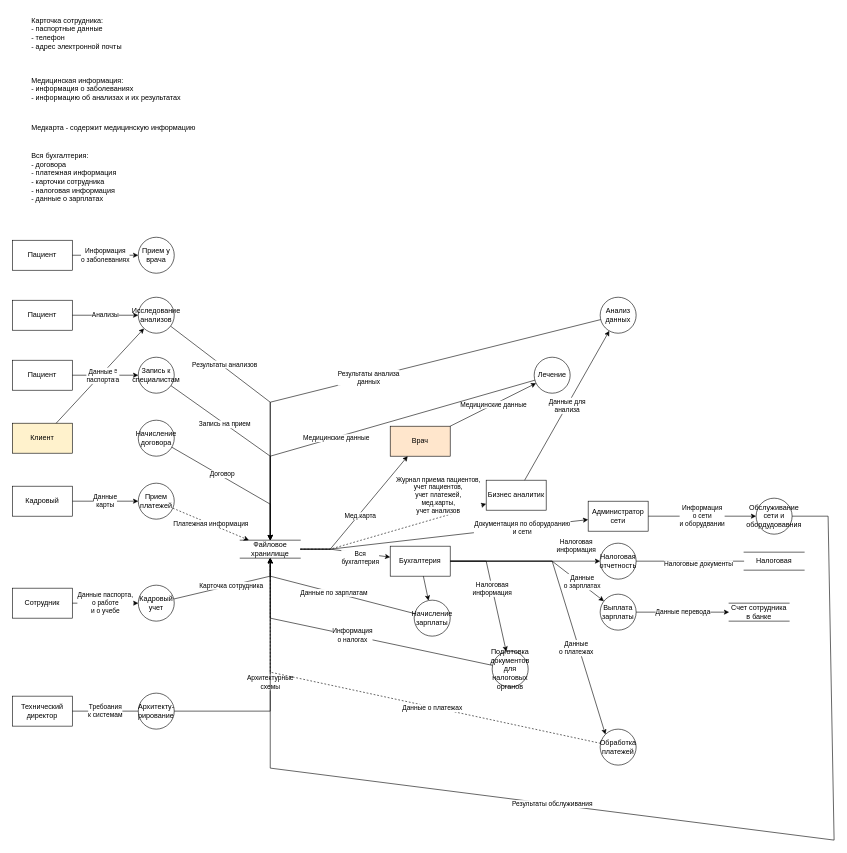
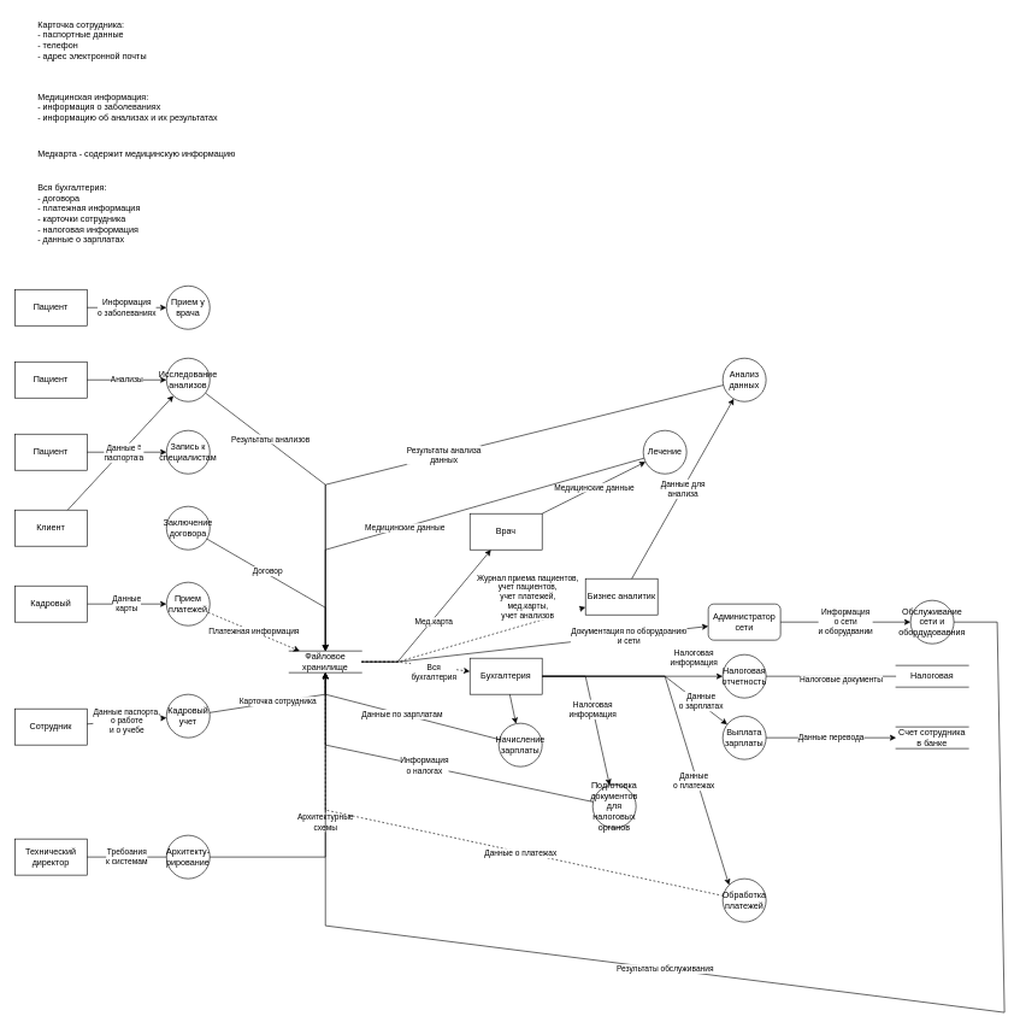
  <mxCell id="0" />
  <mxCell id="1" parent="0" />
  <mxCell id="2" value="Запись к специалистам" style="shape=ellipse;html=1;dashed=0;whiteSpace=wrap;aspect=fixed;perimeter=ellipsePerimeter;" vertex="1" parent="1"><mxGeometry x="230" y="595" width="60" height="60" as="geometry" /></mxCell>
  <mxCell id="3" value="Пациент" style="html=1;dashed=0;whiteSpace=wrap;" vertex="1" parent="1"><mxGeometry x="20" y="600" width="100" height="50" as="geometry" /></mxCell>
  <mxCell id="4" value="&lt;div&gt;Данные&lt;/div&gt;&lt;div&gt;паспорта&lt;/div&gt;" style="endArrow=classic;html=1;rounded=0;" edge="1" parent="1" source="3" target="2"><mxGeometry width="50" height="50" relative="1" as="geometry"><mxPoint x="290" y="1000" as="sourcePoint" /><mxPoint x="340" y="950" as="targetPoint" /></mxGeometry></mxCell>
- <mxCell id="5" value="Начисление договора" style="shape=ellipse;html=1;dashed=0;whiteSpace=wrap;aspect=fixed;perimeter=ellipsePerimeter;" vertex="1" parent="1"><mxGeometry x="230" y="700" width="60" height="60" as="geometry" /></mxCell>
- <mxCell id="6" value="Клиент" style="html=1;dashed=0;whiteSpace=wrap;fillColor=#fff2cc;" vertex="1" parent="1"><mxGeometry x="20" y="705" width="100" height="50" as="geometry" /></mxCell>
+ <mxCell id="5" value="Заключение договора" style="shape=ellipse;html=1;dashed=0;whiteSpace=wrap;aspect=fixed;perimeter=ellipsePerimeter;" vertex="1" parent="1"><mxGeometry x="230" y="700" width="60" height="60" as="geometry" /></mxCell>
+ <mxCell id="6" value="Клиент" style="html=1;dashed=0;whiteSpace=wrap;" vertex="1" parent="1"><mxGeometry x="20" y="705" width="100" height="50" as="geometry" /></mxCell>
  <mxCell id="7" value="&lt;div&gt;Данные&lt;/div&gt;&lt;div&gt;паспорта&lt;/div&gt;" style="endArrow=classic;html=1;rounded=0;" edge="1" parent="1" source="6" target="42"><mxGeometry width="50" height="50" relative="1" as="geometry"><mxPoint x="290" y="1105" as="sourcePoint" /><mxPoint x="340" y="1055" as="targetPoint" /></mxGeometry></mxCell>
  <mxCell id="8" value="&lt;div&gt;Данные&lt;/div&gt;&lt;div&gt;карты&lt;/div&gt;" style="edgeStyle=orthogonalEdgeStyle;rounded=0;orthogonalLoop=1;jettySize=auto;html=1;" edge="1" parent="1" source="9" target="10"><mxGeometry relative="1" as="geometry" /></mxCell>
  <mxCell id="9" value="Кадровый" style="html=1;dashed=0;whiteSpace=wrap;" vertex="1" parent="1"><mxGeometry x="20" y="810" width="100" height="50" as="geometry" /></mxCell>
  <mxCell id="10" value="Прием платежей" style="shape=ellipse;html=1;dashed=0;whiteSpace=wrap;aspect=fixed;perimeter=ellipsePerimeter;" vertex="1" parent="1"><mxGeometry x="230" y="805" width="60" height="60" as="geometry" /></mxCell>
  <mxCell id="11" value="Файловое хранилище" style="html=1;dashed=0;whiteSpace=wrap;shape=partialRectangle;right=0;left=0;" vertex="1" parent="1"><mxGeometry x="400" y="900" width="100" height="30" as="geometry" /></mxCell>
  <mxCell id="12" value="Платежная информация" style="endArrow=classic;html=1;rounded=0;dashed=1;" edge="1" parent="1" source="10" target="11"><mxGeometry width="50" height="50" relative="1" as="geometry"><mxPoint x="290" y="1000" as="sourcePoint" /><mxPoint x="340" y="950" as="targetPoint" /></mxGeometry></mxCell>
  <mxCell id="13" value="Налоговая отчетность" style="shape=ellipse;html=1;dashed=0;whiteSpace=wrap;aspect=fixed;perimeter=ellipsePerimeter;" vertex="1" parent="1"><mxGeometry x="1000" y="905" width="60" height="60" as="geometry" /></mxCell>
- <mxCell id="14" value="&lt;div&gt;Вся&lt;/div&gt;&lt;div&gt;бухгалтерия&lt;/div&gt;" style="endArrow=classic;html=1;rounded=0;" edge="1" parent="1" source="11" target="29"><mxGeometry x="0.346" y="-8" width="50" height="50" relative="1" as="geometry"><mxPoint x="290" y="1000" as="sourcePoint" /><mxPoint x="340" y="950" as="targetPoint" /><Array as="points"><mxPoint x="550" y="915" /></Array><mxPoint as="offset" /></mxGeometry></mxCell>
+ <mxCell id="14" value="&lt;div&gt;Вся&lt;/div&gt;&lt;div&gt;бухгалтерия&lt;/div&gt;" style="endArrow=classic;html=1;rounded=0;dashed=1;" edge="1" parent="1" source="11" target="29"><mxGeometry x="0.346" y="-8" width="50" height="50" relative="1" as="geometry"><mxPoint x="290" y="1000" as="sourcePoint" /><mxPoint x="340" y="950" as="targetPoint" /><Array as="points"><mxPoint x="550" y="915" /></Array><mxPoint as="offset" /></mxGeometry></mxCell>
  <mxCell id="15" value="Сотрудник" style="html=1;dashed=0;whiteSpace=wrap;" vertex="1" parent="1"><mxGeometry x="20" y="980" width="100" height="50" as="geometry" /></mxCell>
- <mxCell id="16" value="Кадровый учет" style="shape=ellipse;html=1;dashed=0;whiteSpace=wrap;aspect=fixed;perimeter=ellipsePerimeter;" vertex="1" parent="1"><mxGeometry x="230" y="975" width="60" height="60" as="geometry" /></mxCell>
+ <mxCell id="16" value="Кадровый учет" style="shape=ellipse;html=1;dashed=0;whiteSpace=wrap;aspect=fixed;perimeter=ellipsePerimeter;" vertex="1" parent="1"><mxGeometry x="230" y="960" width="60" height="60" as="geometry" /></mxCell>
  <mxCell id="17" value="&lt;div&gt;Данные паспорта,&lt;/div&gt;&lt;div&gt;о работе&lt;/div&gt;&lt;div&gt;и о учебе&lt;/div&gt;" style="endArrow=classic;html=1;rounded=0;" edge="1" parent="1" source="15" target="16"><mxGeometry width="50" height="50" relative="1" as="geometry"><mxPoint x="360" y="1000" as="sourcePoint" /><mxPoint x="410" y="950" as="targetPoint" /></mxGeometry></mxCell>
  <mxCell id="18" value="Выплата зарплаты" style="shape=ellipse;html=1;dashed=0;whiteSpace=wrap;aspect=fixed;perimeter=ellipsePerimeter;" vertex="1" parent="1"><mxGeometry x="1000" y="990" width="60" height="60" as="geometry" /></mxCell>
  <mxCell id="19" value="&lt;div&gt;Данные&lt;/div&gt;&lt;div&gt;о зарплатах&lt;/div&gt;" style="endArrow=classic;html=1;rounded=0;" edge="1" parent="1" source="29" target="18"><mxGeometry x="0.656" y="3" width="50" height="50" relative="1" as="geometry"><mxPoint x="120" y="1084.408" as="sourcePoint" /><mxPoint x="380" y="930" as="targetPoint" /><Array as="points"><mxPoint x="920" y="935" /></Array><mxPoint as="offset" /></mxGeometry></mxCell>
  <mxCell id="20" value="Технический директор" style="html=1;dashed=0;whiteSpace=wrap;" vertex="1" parent="1"><mxGeometry x="20" y="1160" width="100" height="50" as="geometry" /></mxCell>
  <mxCell id="21" value="Архитекту-рирование" style="shape=ellipse;html=1;dashed=0;whiteSpace=wrap;aspect=fixed;perimeter=ellipsePerimeter;" vertex="1" parent="1"><mxGeometry x="230" y="1155" width="60" height="60" as="geometry" /></mxCell>
  <mxCell id="22" value="&lt;div&gt;Требоания&lt;/div&gt;&lt;div&gt;к системам&lt;/div&gt;" style="endArrow=none;html=1;rounded=0;" edge="1" parent="1" source="20" target="21"><mxGeometry width="50" height="50" relative="1" as="geometry"><mxPoint x="330" y="980" as="sourcePoint" /><mxPoint x="380" y="930" as="targetPoint" /></mxGeometry></mxCell>
  <mxCell id="23" value="Обслуживание сети и обордудовавния" style="shape=ellipse;html=1;dashed=0;whiteSpace=wrap;aspect=fixed;perimeter=ellipsePerimeter;" vertex="1" parent="1"><mxGeometry x="1260" y="830" width="60" height="60" as="geometry" /></mxCell>
- <mxCell id="24" value="Администратор сети" style="html=1;dashed=0;whiteSpace=wrap;" vertex="1" parent="1"><mxGeometry x="980" y="835" width="100" height="50" as="geometry" /></mxCell>
+ <mxCell id="24" value="Администратор сети" style="html=1;dashed=0;whiteSpace=wrap;rounded=1;" vertex="1" parent="1"><mxGeometry x="980" y="835" width="100" height="50" as="geometry" /></mxCell>
  <mxCell id="25" value="&lt;div&gt;Архитектурные&lt;/div&gt;&lt;div&gt;схемы&lt;/div&gt;" style="endArrow=classic;html=1;rounded=0;" edge="1" parent="1" source="21" target="11"><mxGeometry width="50" height="50" relative="1" as="geometry"><mxPoint x="-20" y="1340" as="sourcePoint" /><mxPoint x="400" y="1185" as="targetPoint" /><Array as="points"><mxPoint x="450" y="1185" /></Array></mxGeometry></mxCell>
  <mxCell id="26" value="&lt;div&gt;Документация по оборудоанию&lt;/div&gt;&lt;div&gt;и сети&lt;/div&gt;" style="endArrow=classic;html=1;rounded=0;" edge="1" parent="1" source="11" target="24"><mxGeometry x="0.541" y="-2" width="50" height="50" relative="1" as="geometry"><mxPoint x="450" y="1200" as="sourcePoint" /><mxPoint x="260" y="1270" as="targetPoint" /><Array as="points"><mxPoint x="550" y="915" /></Array><mxPoint as="offset" /></mxGeometry></mxCell>
  <mxCell id="27" value="&lt;div&gt;Информация&lt;/div&gt;&lt;div&gt;о сети&lt;/div&gt;&lt;div&gt;и оборудвании&lt;/div&gt;" style="endArrow=classic;html=1;rounded=0;" edge="1" parent="1" source="24" target="23"><mxGeometry width="50" height="50" relative="1" as="geometry"><mxPoint x="910" y="560" as="sourcePoint" /><mxPoint x="960" y="510" as="targetPoint" /></mxGeometry></mxCell>
  <mxCell id="28" value="Бизнес аналитик" style="html=1;dashed=0;whiteSpace=wrap;" vertex="1" parent="1"><mxGeometry x="810" y="800" width="100" height="50" as="geometry" /></mxCell>
  <mxCell id="29" value="Бухгалтерия" style="html=1;dashed=0;whiteSpace=wrap;" vertex="1" parent="1"><mxGeometry x="650" y="910" width="100" height="50" as="geometry" /></mxCell>
  <mxCell id="30" value="&lt;div&gt;Налоговая&lt;/div&gt;&lt;div&gt;информация&lt;/div&gt;" style="endArrow=classic;html=1;rounded=0;" edge="1" parent="1" source="29" target="13"><mxGeometry x="0.68" y="25" width="50" height="50" relative="1" as="geometry"><mxPoint x="640" y="1250" as="sourcePoint" /><mxPoint x="690" y="1200" as="targetPoint" /><mxPoint as="offset" /></mxGeometry></mxCell>
  <mxCell id="31" value="Карточка сотрудника" style="endArrow=classic;html=1;rounded=0;" edge="1" parent="1" source="16" target="11"><mxGeometry width="50" height="50" relative="1" as="geometry"><mxPoint x="980" y="1110" as="sourcePoint" /><mxPoint x="1030" y="1060" as="targetPoint" /><Array as="points"><mxPoint x="450" y="960" /></Array></mxGeometry></mxCell>
  <mxCell id="32" value="Начисление зарплаты" style="shape=ellipse;html=1;dashed=0;whiteSpace=wrap;aspect=fixed;perimeter=ellipsePerimeter;" vertex="1" parent="1"><mxGeometry x="690" y="1000" width="60" height="60" as="geometry" /></mxCell>
  <mxCell id="33" value="Данные по зарплатам" style="endArrow=classic;html=1;rounded=0;" edge="1" parent="1" source="32" target="11"><mxGeometry width="50" height="50" relative="1" as="geometry"><mxPoint x="980" y="1110" as="sourcePoint" /><mxPoint x="1030" y="1060" as="targetPoint" /><Array as="points"><mxPoint x="450" y="960" /></Array></mxGeometry></mxCell>
  <mxCell id="34" value="" style="endArrow=classic;html=1;rounded=0;" edge="1" parent="1" source="29" target="32"><mxGeometry width="50" height="50" relative="1" as="geometry"><mxPoint x="860" y="1280" as="sourcePoint" /><mxPoint x="910" y="1230" as="targetPoint" /></mxGeometry></mxCell>
  <mxCell id="35" value="Подготовка документов для налоговых органов" style="shape=ellipse;html=1;dashed=0;whiteSpace=wrap;aspect=fixed;perimeter=ellipsePerimeter;" vertex="1" parent="1"><mxGeometry x="820" y="1085" width="60" height="60" as="geometry" /></mxCell>
  <mxCell id="36" value="&lt;div&gt;Информация&lt;/div&gt;&lt;div&gt;о налогах&lt;/div&gt;" style="endArrow=classic;html=1;rounded=0;" edge="1" parent="1" source="35" target="11"><mxGeometry width="50" height="50" relative="1" as="geometry"><mxPoint x="980" y="1110" as="sourcePoint" /><mxPoint x="1030" y="1060" as="targetPoint" /><Array as="points"><mxPoint x="450" y="1030" /></Array></mxGeometry></mxCell>
  <mxCell id="37" value="&lt;div&gt;Налоговая&lt;/div&gt;&lt;div&gt;информация&lt;/div&gt;" style="endArrow=classic;html=1;rounded=0;" edge="1" parent="1" source="29" target="35"><mxGeometry width="50" height="50" relative="1" as="geometry"><mxPoint x="980" y="1110" as="sourcePoint" /><mxPoint x="1030" y="1060" as="targetPoint" /><Array as="points"><mxPoint x="810" y="935" /></Array></mxGeometry></mxCell>
  <mxCell id="38" value="&lt;div&gt;Журнал приема пациентов,&lt;/div&gt;&lt;div&gt;учет пациентов,&lt;/div&gt;&lt;div&gt;учет платежей,&lt;/div&gt;&lt;div&gt;мед.карты,&lt;/div&gt;&lt;div&gt;учет анализов&lt;/div&gt;" style="endArrow=classic;html=1;rounded=0;dashed=1;" edge="1" parent="1" source="11" target="28"><mxGeometry x="0.546" y="36" width="50" height="50" relative="1" as="geometry"><mxPoint x="330" y="1100" as="sourcePoint" /><mxPoint x="380" y="1050" as="targetPoint" /><Array as="points"><mxPoint x="550" y="915" /></Array><mxPoint as="offset" /></mxGeometry></mxCell>
  <mxCell id="39" value="Договор" style="endArrow=classic;html=1;rounded=0;" edge="1" parent="1" source="5" target="11"><mxGeometry x="-0.236" y="3" width="50" height="50" relative="1" as="geometry"><mxPoint x="330" y="1100" as="sourcePoint" /><mxPoint x="380" y="1050" as="targetPoint" /><Array as="points"><mxPoint x="450" y="840" /></Array><mxPoint as="offset" /></mxGeometry></mxCell>
- <mxCell id="40" value="Запись на прием" style="endArrow=classic;html=1;rounded=0;" edge="1" parent="1" source="2" target="11"><mxGeometry x="-0.357" y="-1" width="50" height="50" relative="1" as="geometry"><mxPoint x="330" y="1100" as="sourcePoint" /><mxPoint x="380" y="1050" as="targetPoint" /><Array as="points"><mxPoint x="450" y="760" /></Array><mxPoint as="offset" /></mxGeometry></mxCell>
  <mxCell id="41" value="Пациент" style="html=1;dashed=0;whiteSpace=wrap;" vertex="1" parent="1"><mxGeometry x="20" y="500" width="100" height="50" as="geometry" /></mxCell>
  <mxCell id="42" value="Исследование анализов" style="shape=ellipse;html=1;dashed=0;whiteSpace=wrap;aspect=fixed;perimeter=ellipsePerimeter;" vertex="1" parent="1"><mxGeometry x="230" y="495" width="60" height="60" as="geometry" /></mxCell>
  <mxCell id="43" value="Анализы" style="endArrow=classic;html=1;rounded=0;" edge="1" parent="1" source="41" target="42"><mxGeometry width="50" height="50" relative="1" as="geometry"><mxPoint x="330" y="940" as="sourcePoint" /><mxPoint x="380" y="890" as="targetPoint" /></mxGeometry></mxCell>
  <mxCell id="44" value="Результаты анализов" style="endArrow=classic;html=1;rounded=0;" edge="1" parent="1" source="42" target="11"><mxGeometry x="-0.499" y="4" width="50" height="50" relative="1" as="geometry"><mxPoint x="330" y="940" as="sourcePoint" /><mxPoint x="380" y="890" as="targetPoint" /><Array as="points"><mxPoint x="450" y="670" /></Array><mxPoint as="offset" /></mxGeometry></mxCell>
  <mxCell id="45" value="Пациент" style="html=1;dashed=0;whiteSpace=wrap;" vertex="1" parent="1"><mxGeometry x="20" y="400" width="100" height="50" as="geometry" /></mxCell>
  <mxCell id="46" value="Прием у врача" style="shape=ellipse;html=1;dashed=0;whiteSpace=wrap;aspect=fixed;perimeter=ellipsePerimeter;" vertex="1" parent="1"><mxGeometry x="230" y="395" width="60" height="60" as="geometry" /></mxCell>
  <mxCell id="47" value="&lt;div&gt;Информация&lt;/div&gt;&lt;div&gt;о заболеваниях&lt;/div&gt;" style="endArrow=classic;html=1;rounded=0;" edge="1" parent="1" source="45" target="46"><mxGeometry width="50" height="50" relative="1" as="geometry"><mxPoint x="220" y="920" as="sourcePoint" /><mxPoint x="270" y="870" as="targetPoint" /></mxGeometry></mxCell>
- <mxCell id="48" value="Врач" style="html=1;dashed=0;whiteSpace=wrap;fillColor=#ffe6cc;" vertex="1" parent="1"><mxGeometry x="650" y="710" width="100" height="50" as="geometry" /></mxCell>
+ <mxCell id="48" value="Врач" style="html=1;dashed=0;whiteSpace=wrap;" vertex="1" parent="1"><mxGeometry x="650" y="710" width="100" height="50" as="geometry" /></mxCell>
  <mxCell id="49" value="Мед.карта" style="endArrow=classic;html=1;rounded=0;" edge="1" parent="1" source="11" target="48"><mxGeometry x="-0.013" y="-3" width="50" height="50" relative="1" as="geometry"><mxPoint x="590" y="680" as="sourcePoint" /><mxPoint x="640" y="630" as="targetPoint" /><Array as="points"><mxPoint x="550" y="915" /></Array><mxPoint as="offset" /></mxGeometry></mxCell>
  <mxCell id="50" value="Налоговая" style="html=1;dashed=0;whiteSpace=wrap;shape=partialRectangle;right=0;left=0;" vertex="1" parent="1"><mxGeometry x="1240" y="920" width="100" height="30" as="geometry" /></mxCell>
  <mxCell id="51" value="Налоговые документы" style="endArrow=none;html=1;rounded=0;" edge="1" parent="1" source="13" target="50"><mxGeometry x="0.154" y="-5" width="50" height="50" relative="1" as="geometry"><mxPoint x="870" y="930" as="sourcePoint" /><mxPoint x="920" y="880" as="targetPoint" /><mxPoint as="offset" /></mxGeometry></mxCell>
- <mxCell id="52" value="Счет сотрудника в банке" style="html=1;dashed=0;whiteSpace=wrap;shape=partialRectangle;right=0;left=0;" vertex="1" parent="1"><mxGeometry x="1215" y="1005" width="100" height="30" as="geometry" /></mxCell>
+ <mxCell id="52" value="Счет сотрудника в банке" style="html=1;dashed=0;whiteSpace=wrap;shape=partialRectangle;right=0;left=0;" vertex="1" parent="1"><mxGeometry x="1240" y="1005" width="100" height="30" as="geometry" /></mxCell>
  <mxCell id="53" value="Данные перевода" style="endArrow=classic;html=1;rounded=0;" edge="1" parent="1" source="18" target="52"><mxGeometry width="50" height="50" relative="1" as="geometry"><mxPoint x="870" y="930" as="sourcePoint" /><mxPoint x="920" y="880" as="targetPoint" /></mxGeometry></mxCell>
  <mxCell id="54" value="Лечение" style="shape=ellipse;html=1;dashed=0;whiteSpace=wrap;aspect=fixed;perimeter=ellipsePerimeter;" vertex="1" parent="1"><mxGeometry x="890" y="595" width="60" height="60" as="geometry" /></mxCell>
  <mxCell id="55" value="Медицинские данные" style="endArrow=classic;html=1;rounded=0;" edge="1" parent="1" source="48" target="54"><mxGeometry width="50" height="50" relative="1" as="geometry"><mxPoint x="950" y="890" as="sourcePoint" /><mxPoint x="1000" y="840" as="targetPoint" /></mxGeometry></mxCell>
  <mxCell id="56" value="Медицинские данные" style="endArrow=classic;html=1;rounded=0;" edge="1" parent="1" source="54" target="11"><mxGeometry x="0.152" y="2" width="50" height="50" relative="1" as="geometry"><mxPoint x="680" y="550" as="sourcePoint" /><mxPoint x="730" y="500" as="targetPoint" /><Array as="points"><mxPoint x="450" y="760" /></Array><mxPoint as="offset" /></mxGeometry></mxCell>
  <mxCell id="57" value="Обработка платежей" style="shape=ellipse;html=1;dashed=0;whiteSpace=wrap;aspect=fixed;perimeter=ellipsePerimeter;" vertex="1" parent="1"><mxGeometry x="1000" y="1215" width="60" height="60" as="geometry" /></mxCell>
  <mxCell id="58" value="Данные о платежах" style="endArrow=classic;html=1;rounded=0;dashed=1;" edge="1" parent="1" source="57" target="11"><mxGeometry x="-0.239" y="2" width="50" height="50" relative="1" as="geometry"><mxPoint x="950" y="890" as="sourcePoint" /><mxPoint x="1000" y="840" as="targetPoint" /><Array as="points"><mxPoint x="450" y="1120" /></Array><mxPoint as="offset" /></mxGeometry></mxCell>
  <mxCell id="59" value="&lt;div&gt;Данные&lt;/div&gt;&lt;div&gt;о платежах&lt;/div&gt;" style="endArrow=classic;html=1;rounded=0;entryX=0;entryY=0;entryDx=0;entryDy=0;" edge="1" parent="1" source="29" target="57"><mxGeometry x="0.357" y="-4" width="50" height="50" relative="1" as="geometry"><mxPoint x="950" y="890" as="sourcePoint" /><mxPoint x="1000" y="840" as="targetPoint" /><Array as="points"><mxPoint x="920" y="935" /></Array><mxPoint as="offset" /></mxGeometry></mxCell>
  <mxCell id="60" value="Анализ данных" style="shape=ellipse;html=1;dashed=0;whiteSpace=wrap;aspect=fixed;perimeter=ellipsePerimeter;" vertex="1" parent="1"><mxGeometry x="1000" y="495" width="60" height="60" as="geometry" /></mxCell>
  <mxCell id="61" value="&lt;div&gt;Данные для&lt;/div&gt;&lt;div&gt;анализа&lt;/div&gt;" style="endArrow=classic;html=1;rounded=0;" edge="1" parent="1" source="28" target="60"><mxGeometry width="50" height="50" relative="1" as="geometry"><mxPoint x="920" y="890" as="sourcePoint" /><mxPoint x="970" y="840" as="targetPoint" /></mxGeometry></mxCell>
  <mxCell id="62" value="&lt;div&gt;Результаты анализа&lt;/div&gt;&lt;div&gt;данных&lt;/div&gt;" style="endArrow=classic;html=1;rounded=0;" edge="1" parent="1" source="60" target="11"><mxGeometry width="50" height="50" relative="1" as="geometry"><mxPoint x="920" y="890" as="sourcePoint" /><mxPoint x="970" y="840" as="targetPoint" /><Array as="points"><mxPoint x="450" y="670" /></Array></mxGeometry></mxCell>
  <mxCell id="63" value="Результаты обслуживания" style="endArrow=classic;html=1;rounded=0;" edge="1" parent="1" source="23" target="11"><mxGeometry x="0.132" width="50" height="50" relative="1" as="geometry"><mxPoint x="640" y="920" as="sourcePoint" /><mxPoint x="690" y="870" as="targetPoint" /><Array as="points"><mxPoint x="1380" y="860" /><mxPoint x="1390" y="1400" /><mxPoint x="450" y="1280" /></Array><mxPoint as="offset" /></mxGeometry></mxCell>
  <mxCell id="64" value="Медкарта - содержит медицинскую информацию" style="text;html=1;align=left;verticalAlign=middle;resizable=0;points=[];autosize=1;strokeColor=none;fillColor=none;" vertex="1" parent="1"><mxGeometry x="50" y="198" width="300" height="30" as="geometry" /></mxCell>
  <mxCell id="65" value="&lt;div&gt;Медицинская информация:&lt;/div&gt;&lt;div&gt;- информация о заболеваниях&lt;/div&gt;&lt;div&gt;- информацию об анализах и их результатах&lt;/div&gt;&lt;div&gt;&lt;br&gt;&lt;/div&gt;" style="text;html=1;align=left;verticalAlign=middle;resizable=0;points=[];autosize=1;strokeColor=none;fillColor=none;" vertex="1" parent="1"><mxGeometry x="50" y="120" width="270" height="70" as="geometry" /></mxCell>
  <mxCell id="66" value="&lt;div&gt;Вся бухгалтерия:&lt;/div&gt;&lt;div&gt;- договора&lt;/div&gt;&lt;div&gt;- платежная информация&lt;/div&gt;&lt;div&gt;- карточки сотрудника&lt;/div&gt;&lt;div&gt;- налоговая информация&lt;/div&gt;&lt;div&gt;- данные о зарплатах&lt;/div&gt;" style="text;html=1;align=left;verticalAlign=middle;resizable=0;points=[];autosize=1;strokeColor=none;fillColor=none;" vertex="1" parent="1"><mxGeometry x="50" y="245" width="170" height="100" as="geometry" /></mxCell>
  <mxCell id="67" value="&lt;div&gt;Карточка сотрудника:&lt;/div&gt;&lt;div&gt;- паспортные данные&lt;/div&gt;&lt;div&gt;- телефон&lt;/div&gt;&lt;div&gt;- адрес электронной почты&lt;/div&gt;" style="text;html=1;align=left;verticalAlign=middle;resizable=0;points=[];autosize=1;strokeColor=none;fillColor=none;" vertex="1" parent="1"><mxGeometry x="50" y="20" width="170" height="70" as="geometry" /></mxCell>
